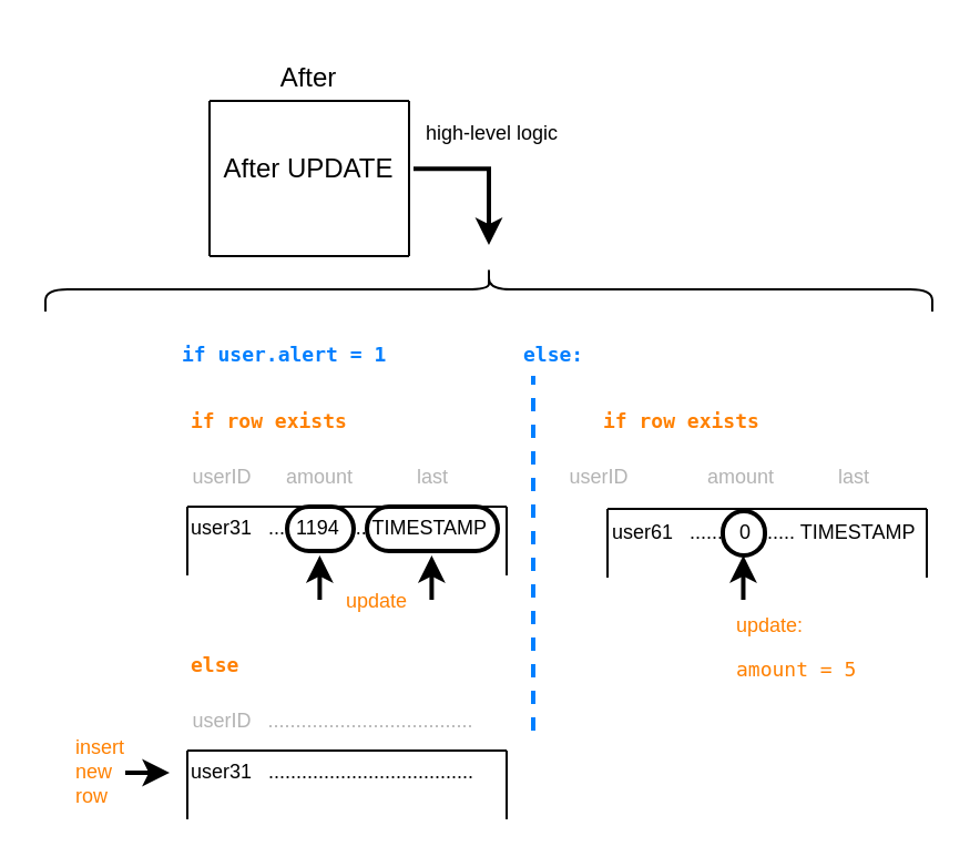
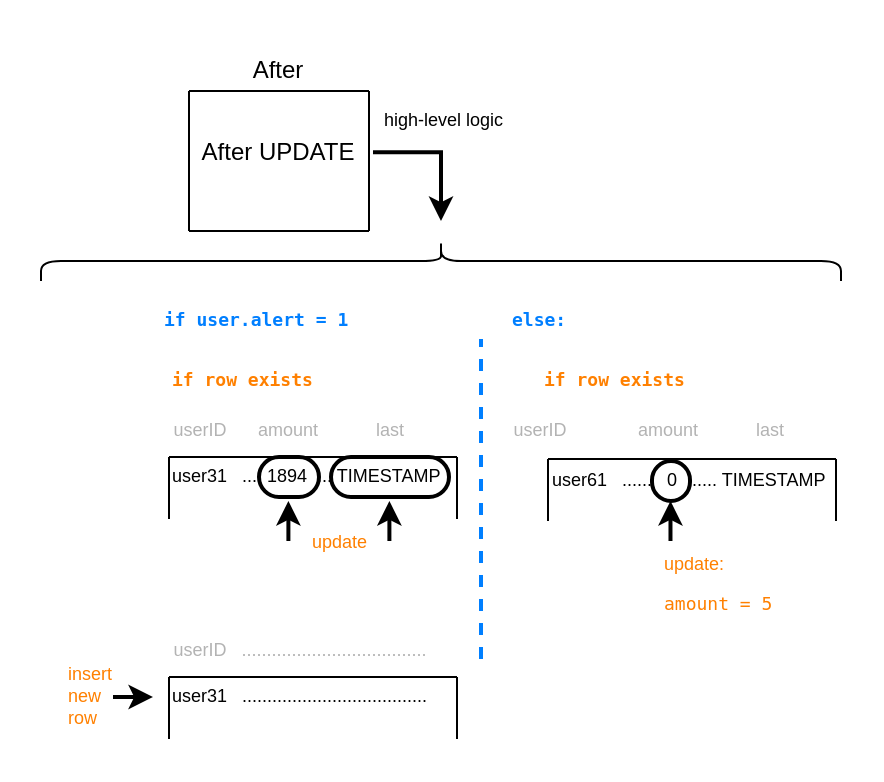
  <mxCell id="0" />
  <mxCell id="1" parent="0" />
  <mxCell id="2" value="userID" style="text;html=1;strokeColor=none;fillColor=none;align=center;verticalAlign=middle;whiteSpace=wrap;rounded=0;fontSize=9;fontColor=#B3B3B3;" vertex="1" parent="1"><mxGeometry x="70" y="200" width="60" height="30" as="geometry" /></mxCell>
  <mxCell id="3" value="last" style="text;html=1;strokeColor=none;fillColor=none;align=center;verticalAlign=middle;whiteSpace=wrap;rounded=0;fontSize=9;fontColor=#B3B3B3;" vertex="1" parent="1"><mxGeometry x="165" y="200" width="60" height="30" as="geometry" /></mxCell>
  <mxCell id="4" value="After" style="text;html=1;strokeColor=none;fillColor=none;align=center;verticalAlign=middle;whiteSpace=wrap;rounded=0;" vertex="1" parent="1"><mxGeometry x="94" y="20" width="90" height="30" as="geometry" /></mxCell>
  <mxCell id="5" value="" style="endArrow=none;html=1;rounded=0;" edge="1" parent="1"><mxGeometry width="50" height="50" relative="1" as="geometry"><mxPoint x="94" y="115" as="sourcePoint" /><mxPoint x="94" y="45" as="targetPoint" /></mxGeometry></mxCell>
  <mxCell id="6" value="" style="endArrow=none;html=1;rounded=0;" edge="1" parent="1"><mxGeometry width="50" height="50" relative="1" as="geometry"><mxPoint x="184" y="115" as="sourcePoint" /><mxPoint x="184" y="45" as="targetPoint" /></mxGeometry></mxCell>
  <mxCell id="7" value="" style="endArrow=none;html=1;rounded=0;fontStyle=0" edge="1" parent="1"><mxGeometry width="50" height="50" relative="1" as="geometry"><mxPoint x="184" y="45" as="sourcePoint" /><mxPoint x="94" y="45" as="targetPoint" /></mxGeometry></mxCell>
  <mxCell id="8" value="After UPDATE" style="text;html=1;strokeColor=none;fillColor=none;align=center;verticalAlign=middle;whiteSpace=wrap;rounded=0;" vertex="1" parent="1"><mxGeometry x="94" y="61" width="90" height="30" as="geometry" /></mxCell>
  <mxCell id="9" value="" style="endArrow=none;html=1;rounded=0;fontStyle=0" edge="1" parent="1"><mxGeometry width="50" height="50" relative="1" as="geometry"><mxPoint x="184" y="115" as="sourcePoint" /><mxPoint x="94" y="115" as="targetPoint" /></mxGeometry></mxCell>
  <mxCell id="10" value="" style="endArrow=none;html=1;rounded=0;" edge="1" parent="1"><mxGeometry width="50" height="50" relative="1" as="geometry"><mxPoint x="84" y="259" as="sourcePoint" /><mxPoint x="84" y="228" as="targetPoint" /></mxGeometry></mxCell>
- <mxCell id="11" value="&lt;div align=&quot;left&quot;&gt;user31 &amp;nbsp; ...&amp;nbsp; 1194&amp;nbsp; ... TIMESTAMP &lt;br&gt;&lt;/div&gt;" style="text;html=1;strokeColor=none;fillColor=none;align=left;verticalAlign=middle;whiteSpace=wrap;rounded=0;fontSize=9;" vertex="1" parent="1"><mxGeometry x="84" y="228" width="144" height="20" as="geometry" /></mxCell>
+ <mxCell id="11" value="&lt;div align=&quot;left&quot;&gt;user31 &amp;nbsp; ...&amp;nbsp; 1894&amp;nbsp; ... TIMESTAMP &lt;br&gt;&lt;/div&gt;" style="text;html=1;strokeColor=none;fillColor=none;align=left;verticalAlign=middle;whiteSpace=wrap;rounded=0;fontSize=9;" vertex="1" parent="1"><mxGeometry x="84" y="228" width="144" height="20" as="geometry" /></mxCell>
  <mxCell id="12" value="" style="endArrow=none;html=1;rounded=0;" edge="1" parent="1"><mxGeometry width="50" height="50" relative="1" as="geometry"><mxPoint x="228" y="259" as="sourcePoint" /><mxPoint x="228" y="228" as="targetPoint" /></mxGeometry></mxCell>
  <mxCell id="13" value="" style="endArrow=none;html=1;rounded=0;fontStyle=0" edge="1" parent="1"><mxGeometry width="50" height="50" relative="1" as="geometry"><mxPoint x="228" y="228" as="sourcePoint" /><mxPoint x="84" y="228" as="targetPoint" /></mxGeometry></mxCell>
  <mxCell id="14" value="" style="rounded=1;whiteSpace=wrap;html=1;fontSize=9;fillColor=none;arcSize=50;strokeWidth=2;" vertex="1" parent="1"><mxGeometry x="129" y="228" width="30" height="20" as="geometry" /></mxCell>
  <mxCell id="15" value="" style="endArrow=classic;html=1;rounded=0;fontSize=9;strokeWidth=2;" edge="1" parent="1"><mxGeometry width="50" height="50" relative="1" as="geometry"><mxPoint x="143.7" y="270" as="sourcePoint" /><mxPoint x="143.7" y="250" as="targetPoint" /></mxGeometry></mxCell>
  <mxCell id="16" value="update" style="text;html=1;strokeColor=none;fillColor=none;align=left;verticalAlign=middle;whiteSpace=wrap;rounded=0;fontSize=9;fontColor=#FF8000;" vertex="1" parent="1"><mxGeometry x="154" y="261" width="31" height="20" as="geometry" /></mxCell>
- <mxCell id="17" value="&lt;pre&gt;else:&lt;/pre&gt;" style="text;html=1;strokeColor=none;fillColor=none;align=left;verticalAlign=middle;whiteSpace=wrap;rounded=0;fontSize=9;fontStyle=1;fontColor=#007FFF;" vertex="1" parent="1"><mxGeometry x="234" y="150" width="130" height="20" as="geometry" /></mxCell>
+ <mxCell id="17" value="&lt;pre&gt;else:&lt;/pre&gt;" style="text;html=1;strokeColor=none;fillColor=none;align=left;verticalAlign=middle;whiteSpace=wrap;rounded=0;fontSize=9;fontStyle=1;fontColor=#007FFF;" vertex="1" parent="1"><mxGeometry x="254" y="150" width="130" height="20" as="geometry" /></mxCell>
  <mxCell id="18" value="&lt;pre&gt;&lt;font color=&quot;#FF8000&quot;&gt;if row exists&lt;/font&gt;&lt;/pre&gt;" style="text;html=1;strokeColor=none;fillColor=none;align=left;verticalAlign=middle;whiteSpace=wrap;rounded=0;fontSize=9;fontStyle=1" vertex="1" parent="1"><mxGeometry x="84" y="180" width="130" height="20" as="geometry" /></mxCell>
  <mxCell id="19" value="amount" style="text;html=1;strokeColor=none;fillColor=none;align=center;verticalAlign=middle;whiteSpace=wrap;rounded=0;fontSize=9;fontColor=#B3B3B3;" vertex="1" parent="1"><mxGeometry x="114" y="200" width="60" height="30" as="geometry" /></mxCell>
  <mxCell id="20" value="" style="rounded=1;whiteSpace=wrap;html=1;fontSize=9;fillColor=none;arcSize=50;strokeWidth=2;" vertex="1" parent="1"><mxGeometry x="165" y="228" width="59" height="20" as="geometry" /></mxCell>
  <mxCell id="21" value="" style="endArrow=classic;html=1;rounded=0;fontSize=9;strokeWidth=2;" edge="1" parent="1"><mxGeometry width="50" height="50" relative="1" as="geometry"><mxPoint x="194.2" y="270" as="sourcePoint" /><mxPoint x="194.2" y="250" as="targetPoint" /></mxGeometry></mxCell>
  <mxCell id="22" value="userID" style="text;html=1;strokeColor=none;fillColor=none;align=center;verticalAlign=middle;whiteSpace=wrap;rounded=0;fontSize=9;fontColor=#B3B3B3;" vertex="1" parent="1"><mxGeometry x="240" y="200" width="60" height="30" as="geometry" /></mxCell>
  <mxCell id="23" value="last" style="text;html=1;strokeColor=none;fillColor=none;align=center;verticalAlign=middle;whiteSpace=wrap;rounded=0;fontSize=9;fontColor=#B3B3B3;" vertex="1" parent="1"><mxGeometry x="354.5" y="200" width="60" height="30" as="geometry" /></mxCell>
  <mxCell id="24" value="" style="endArrow=none;html=1;rounded=0;" edge="1" parent="1"><mxGeometry width="50" height="50" relative="1" as="geometry"><mxPoint x="273.5" y="260" as="sourcePoint" /><mxPoint x="273.5" y="229" as="targetPoint" /></mxGeometry></mxCell>
  <mxCell id="25" value="&lt;div align=&quot;left&quot;&gt;user61 &amp;nbsp; ......&amp;nbsp;&amp;nbsp; 0&amp;nbsp; ...... TIMESTAMP &lt;br&gt;&lt;/div&gt;" style="text;html=1;strokeColor=none;fillColor=none;align=left;verticalAlign=middle;whiteSpace=wrap;rounded=0;fontSize=9;" vertex="1" parent="1"><mxGeometry x="273.5" y="230" width="144" height="20" as="geometry" /></mxCell>
  <mxCell id="26" value="" style="endArrow=none;html=1;rounded=0;" edge="1" parent="1"><mxGeometry width="50" height="50" relative="1" as="geometry"><mxPoint x="417.5" y="260" as="sourcePoint" /><mxPoint x="417.5" y="229" as="targetPoint" /></mxGeometry></mxCell>
  <mxCell id="27" value="" style="endArrow=none;html=1;rounded=0;fontStyle=0" edge="1" parent="1"><mxGeometry width="50" height="50" relative="1" as="geometry"><mxPoint x="417.5" y="229" as="sourcePoint" /><mxPoint x="273.5" y="229" as="targetPoint" /></mxGeometry></mxCell>
  <mxCell id="28" value="" style="rounded=1;whiteSpace=wrap;html=1;fontSize=9;fillColor=none;arcSize=50;strokeWidth=2;" vertex="1" parent="1"><mxGeometry x="325.5" y="230" width="19" height="20" as="geometry" /></mxCell>
  <mxCell id="29" value="" style="endArrow=classic;html=1;rounded=0;fontSize=9;strokeWidth=2;" edge="1" parent="1"><mxGeometry width="50" height="50" relative="1" as="geometry"><mxPoint x="334.74" y="270" as="sourcePoint" /><mxPoint x="334.74" y="250" as="targetPoint" /></mxGeometry></mxCell>
  <mxCell id="30" value="&lt;p style=&quot;line-height: 0.9&quot;&gt;&lt;/p&gt;&lt;div&gt;update:&lt;/div&gt;&lt;div&gt;&lt;pre&gt;amount = 5&lt;/pre&gt;&lt;/div&gt;&lt;p&gt;&lt;/p&gt;" style="text;html=1;strokeColor=none;fillColor=none;align=left;verticalAlign=middle;whiteSpace=wrap;rounded=0;fontSize=9;fontColor=#FF8000;" vertex="1" parent="1"><mxGeometry x="330" y="271" width="49.5" height="41" as="geometry" /></mxCell>
  <mxCell id="31" value="amount" style="text;html=1;strokeColor=none;fillColor=none;align=center;verticalAlign=middle;whiteSpace=wrap;rounded=0;fontSize=9;fontColor=#B3B3B3;" vertex="1" parent="1"><mxGeometry x="303.5" y="200" width="60" height="30" as="geometry" /></mxCell>
  <mxCell id="32" value="&lt;pre&gt;&lt;font&gt;if user.alert = 1&lt;/font&gt;&lt;/pre&gt;" style="text;html=1;strokeColor=none;fillColor=none;align=left;verticalAlign=middle;whiteSpace=wrap;rounded=0;fontSize=9;fontStyle=1;fontColor=#007FFF;" vertex="1" parent="1"><mxGeometry x="80" y="150" width="130" height="20" as="geometry" /></mxCell>
  <mxCell id="33" value="" style="endArrow=none;html=1;rounded=0;fontColor=#007FFF;dashed=1;strokeColor=#007FFF;strokeWidth=2;" edge="1" parent="1"><mxGeometry width="50" height="50" relative="1" as="geometry"><mxPoint x="240" y="329" as="sourcePoint" /><mxPoint x="240" y="169" as="targetPoint" /></mxGeometry></mxCell>
- <mxCell id="34" value="&lt;pre&gt;else&lt;/pre&gt;" style="text;html=1;strokeColor=none;fillColor=none;align=left;verticalAlign=middle;whiteSpace=wrap;rounded=0;fontSize=9;fontStyle=1;fontColor=#FF8000;" vertex="1" parent="1"><mxGeometry x="84" y="290" width="130" height="20" as="geometry" /></mxCell>
  <mxCell id="35" value="&lt;pre&gt;&lt;font color=&quot;#FF8000&quot;&gt;if row exists&lt;/font&gt;&lt;/pre&gt;" style="text;html=1;strokeColor=none;fillColor=none;align=left;verticalAlign=middle;whiteSpace=wrap;rounded=0;fontSize=9;fontStyle=1" vertex="1" parent="1"><mxGeometry x="270" y="180" width="130" height="20" as="geometry" /></mxCell>
  <mxCell id="36" value="userID&amp;nbsp;&amp;nbsp; ....................................." style="text;html=1;strokeColor=none;fillColor=none;align=center;verticalAlign=middle;whiteSpace=wrap;rounded=0;fontSize=9;fontColor=#B3B3B3;" vertex="1" parent="1"><mxGeometry x="70" y="310" width="160" height="30" as="geometry" /></mxCell>
  <mxCell id="37" value="" style="endArrow=none;html=1;rounded=0;" edge="1" parent="1"><mxGeometry width="50" height="50" relative="1" as="geometry"><mxPoint x="84" y="369" as="sourcePoint" /><mxPoint x="84" y="338" as="targetPoint" /></mxGeometry></mxCell>
  <mxCell id="38" value="&lt;div align=&quot;left&quot;&gt;user31&amp;nbsp;&amp;nbsp; .....................................&lt;br&gt;&lt;/div&gt;" style="text;html=1;strokeColor=none;fillColor=none;align=left;verticalAlign=middle;whiteSpace=wrap;rounded=0;fontSize=9;" vertex="1" parent="1"><mxGeometry x="84" y="338" width="144" height="20" as="geometry" /></mxCell>
  <mxCell id="39" value="" style="endArrow=none;html=1;rounded=0;" edge="1" parent="1"><mxGeometry width="50" height="50" relative="1" as="geometry"><mxPoint x="228" y="369" as="sourcePoint" /><mxPoint x="228" y="338" as="targetPoint" /></mxGeometry></mxCell>
  <mxCell id="40" value="" style="endArrow=none;html=1;rounded=0;fontStyle=0" edge="1" parent="1"><mxGeometry width="50" height="50" relative="1" as="geometry"><mxPoint x="228" y="338" as="sourcePoint" /><mxPoint x="84" y="338" as="targetPoint" /></mxGeometry></mxCell>
  <mxCell id="41" value="" style="endArrow=classic;html=1;rounded=0;fontSize=9;strokeWidth=2;" edge="1" parent="1"><mxGeometry width="50" height="50" relative="1" as="geometry"><mxPoint x="56" y="348" as="sourcePoint" /><mxPoint x="76" y="348" as="targetPoint" /><Array as="points"><mxPoint x="76" y="348" /></Array></mxGeometry></mxCell>
  <mxCell id="42" value="insert new row" style="text;html=1;strokeColor=none;fillColor=none;align=left;verticalAlign=middle;whiteSpace=wrap;rounded=0;fontSize=9;fontColor=#FF8000;" vertex="1" parent="1"><mxGeometry x="32" y="333" width="31" height="30" as="geometry" /></mxCell>
  <mxCell id="43" value="" style="shape=curlyBracket;whiteSpace=wrap;html=1;rounded=1;fontFamily=Courier New;fontColor=#FF8000;direction=south;" vertex="1" parent="1"><mxGeometry x="20" y="120" width="400" height="20" as="geometry" /></mxCell>
  <mxCell id="44" value="" style="edgeStyle=segmentEdgeStyle;endArrow=classic;html=1;rounded=0;fontSize=9;strokeWidth=2;" edge="1" parent="1"><mxGeometry width="50" height="50" relative="1" as="geometry"><mxPoint x="186" y="75.58" as="sourcePoint" /><mxPoint x="220" y="110" as="targetPoint" /></mxGeometry></mxCell>
  <mxCell id="45" value="&lt;div&gt;high-level logic&lt;br&gt;&lt;/div&gt;" style="text;html=1;strokeColor=none;fillColor=none;align=left;verticalAlign=middle;whiteSpace=wrap;rounded=0;fontSize=9;" vertex="1" parent="1"><mxGeometry x="190" y="50" width="70" height="20" as="geometry" /></mxCell>
